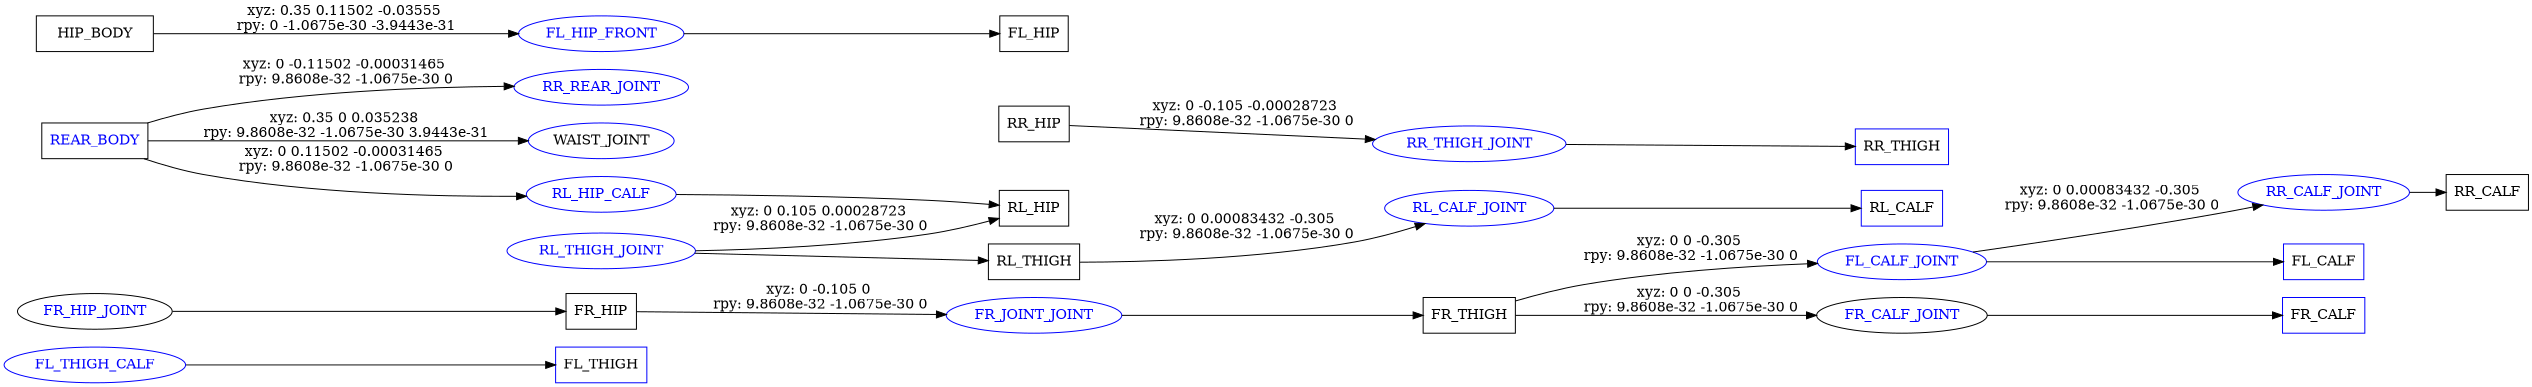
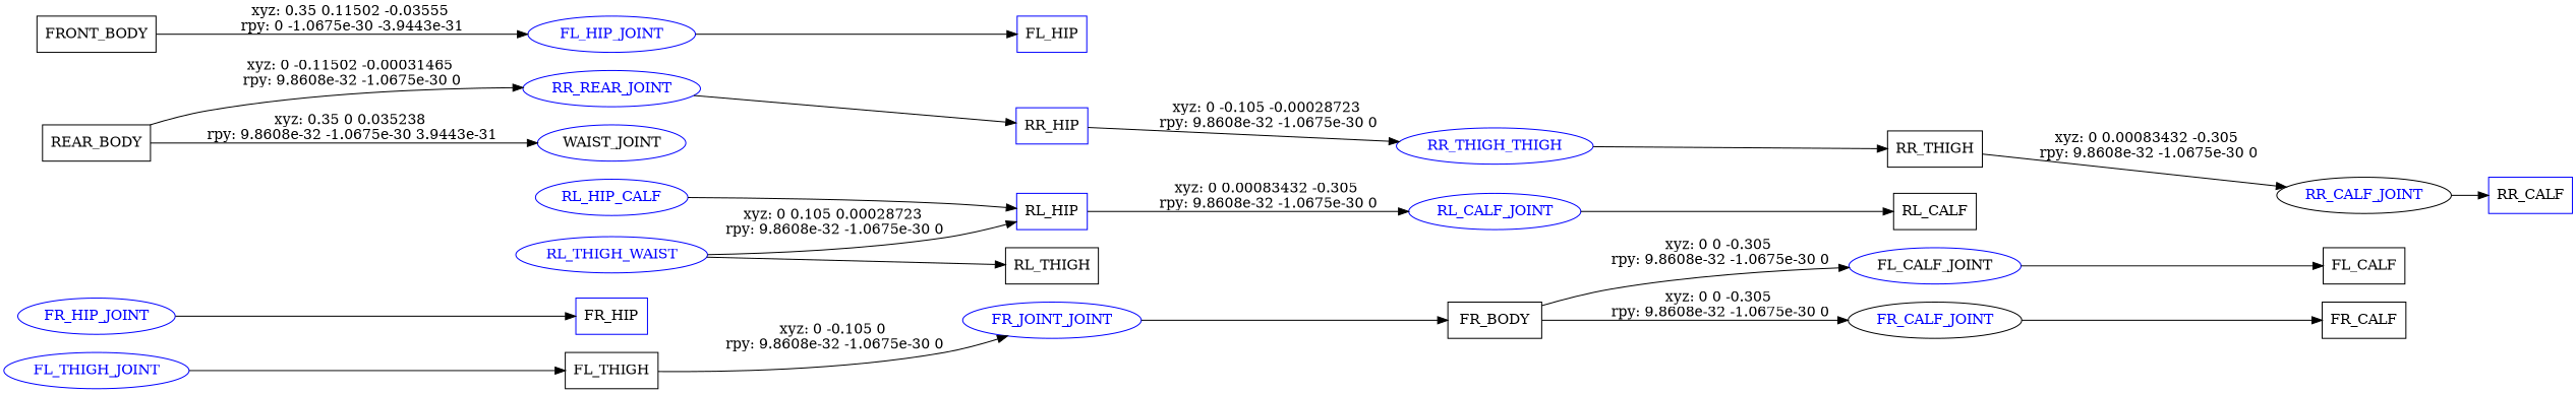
  digraph {
    rankdir=LR
    node [shape=box]
-   n1 [label=REAR_BODY fontcolor=blue]
+   n1 [label=REAR_BODY]
    n2 [color=blue fontcolor=blue label=RL_HIP_CALF shape=ellipse]
    n3 [color=blue fontcolor=blue label=RR_REAR_JOINT shape=ellipse]
    WAIST_JOINT [color=blue fontcolor=black shape=ellipse]
-   n5 [label=RL_HIP]
-   n6 [label=RR_HIP]
-   RL_THIGH_JOINT [color=blue fontcolor=blue shape=ellipse]
+   n5 [label=RL_HIP color=blue]
+   n6 [label=RR_HIP color=blue]
+   RL_THIGH_JOINT [color=blue fontcolor=blue shape=ellipse label=RL_THIGH_WAIST]
    n8 [label=RL_THIGH]
    RL_CALF_JOINT [color=blue fontcolor=blue shape=ellipse]
-   n10 [label=RL_CALF color=blue]
-   RR_THIGH_JOINT [color=blue fontcolor=blue shape=ellipse]
-   n12 [label=RR_THIGH color=blue]
-   RR_CALF_JOINT [color=blue fontcolor=blue shape=ellipse]
-   n14 [label=RR_CALF]
-   n15 [label=HIP_BODY]
-   FL_HIP_JOINT [color=blue fontcolor=blue shape=ellipse label=FL_HIP_FRONT]
-   n17 [label=FL_HIP]
-   FR_HIP_JOINT [color=black fontcolor=blue shape=ellipse]
-   n19 [label=FR_HIP]
-   FL_THIGH_JOINT [color=blue fontcolor=blue shape=ellipse label=FL_THIGH_CALF]
-   n21 [label=FL_THIGH color=blue]
-   FL_CALF_JOINT [color=blue fontcolor=blue shape=ellipse]
-   n23 [label=FL_CALF color=blue]
+   n10 [label=RL_CALF]
+   RR_THIGH_JOINT [color=blue fontcolor=blue shape=ellipse label=RR_THIGH_THIGH]
+   n12 [label=RR_THIGH]
+   RR_CALF_JOINT [color=black fontcolor=blue shape=ellipse]
+   n14 [label=RR_CALF color=blue]
+   n15 [label=FRONT_BODY]
+   FL_HIP_JOINT [color=blue fontcolor=blue shape=ellipse]
+   n17 [label=FL_HIP color=blue]
+   FR_HIP_JOINT [color=blue fontcolor=blue shape=ellipse]
+   n19 [label=FR_HIP color=blue]
+   FL_THIGH_JOINT [color=blue fontcolor=blue shape=ellipse]
+   n21 [label=FL_THIGH]
+   FL_CALF_JOINT [color=blue fontcolor=black shape=ellipse]
+   n23 [label=FL_CALF]
    n24 [color=blue fontcolor=blue label=FR_JOINT_JOINT shape=ellipse]
-   n25 [label=FR_THIGH]
+   n25 [label=FR_BODY]
    FR_CALF_JOINT [color=black fontcolor=blue shape=ellipse]
-   n27 [label=FR_CALF color=blue]
-   n1 -> n2 [label="xyz: 0 0.11502 -0.00031465 \nrpy: 9.8608e-32 -1.0675e-30 0"]
+   n27 [label=FR_CALF]
    n1 -> n3 [label="xyz: 0 -0.11502 -0.00031465 \nrpy: 9.8608e-32 -1.0675e-30 0"]
    n1 -> WAIST_JOINT [label="xyz: 0.35 0 0.035238 \nrpy: 9.8608e-32 -1.0675e-30 3.9443e-31"]
    n2 -> n5
+   n3 -> n6
    n6 -> RR_THIGH_JOINT [label="xyz: 0 -0.105 -0.00028723 \nrpy: 9.8608e-32 -1.0675e-30 0"]
    RL_THIGH_JOINT -> n5 [label="xyz: 0 0.105 0.00028723 \nrpy: 9.8608e-32 -1.0675e-30 0"]
    RL_THIGH_JOINT -> n8
-   n8 -> RL_CALF_JOINT [label="xyz: 0 0.00083432 -0.305 \nrpy: 9.8608e-32 -1.0675e-30 0"]
+   n5 -> RL_CALF_JOINT [label="xyz: 0 0.00083432 -0.305 \nrpy: 9.8608e-32 -1.0675e-30 0"]
    RL_CALF_JOINT -> n10
    RR_THIGH_JOINT -> n12
-   FL_CALF_JOINT -> RR_CALF_JOINT [label="xyz: 0 0.00083432 -0.305 \nrpy: 9.8608e-32 -1.0675e-30 0"]
+   n12 -> RR_CALF_JOINT [label="xyz: 0 0.00083432 -0.305 \nrpy: 9.8608e-32 -1.0675e-30 0"]
    RR_CALF_JOINT -> n14
    n15 -> FL_HIP_JOINT [label="xyz: 0.35 0.11502 -0.03555 \nrpy: 0 -1.0675e-30 -3.9443e-31"]
    FL_HIP_JOINT -> n17
    FR_HIP_JOINT -> n19
-   n19 -> n24 [label="xyz: 0 -0.105 0 \nrpy: 9.8608e-32 -1.0675e-30 0"]
+   n21 -> n24 [label="xyz: 0 -0.105 0 \nrpy: 9.8608e-32 -1.0675e-30 0"]
    FL_THIGH_JOINT -> n21
    FL_CALF_JOINT -> n23
    n24 -> n25
    n25 -> FL_CALF_JOINT [label="xyz: 0 0 -0.305 \nrpy: 9.8608e-32 -1.0675e-30 0"]
    n25 -> FR_CALF_JOINT [label="xyz: 0 0 -0.305 \nrpy: 9.8608e-32 -1.0675e-30 0"]
    FR_CALF_JOINT -> n27
  }
